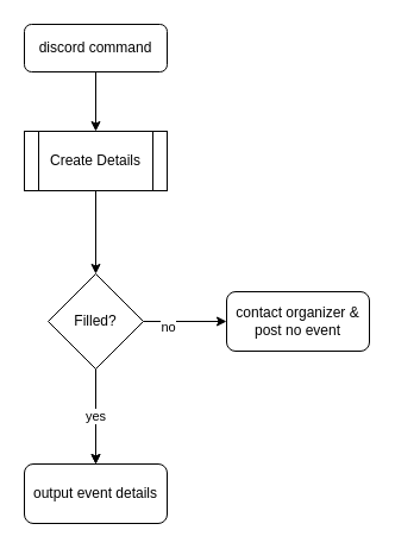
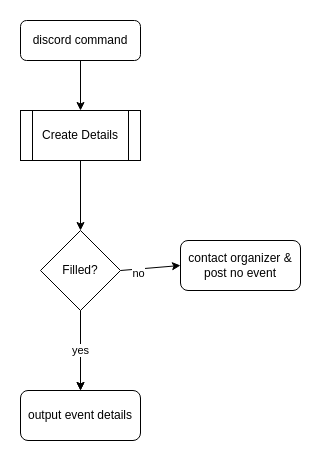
  <mxCell id="0" />
  <mxCell id="1" parent="0" />
  <mxCell id="2" style="edgeStyle=orthogonalEdgeStyle;rounded=0;orthogonalLoop=1;jettySize=auto;html=1;exitX=0.5;exitY=1;exitDx=0;exitDy=0;entryX=0.5;entryY=0;entryDx=0;entryDy=0;" edge="1" parent="1" source="3" target="5"><mxGeometry relative="1" as="geometry" /></mxCell>
  <mxCell id="3" value="discord command" style="rounded=1;whiteSpace=wrap;html=1;fontSize=12;glass=0;strokeWidth=1;shadow=0;" parent="1" vertex="1"><mxGeometry x="20" y="20" width="120" height="40" as="geometry" /></mxCell>
  <mxCell id="4" value="output event details" style="rounded=1;whiteSpace=wrap;html=1;fontSize=12;glass=0;strokeWidth=1;shadow=0;" parent="1" vertex="1"><mxGeometry x="20" y="390" width="120" height="50" as="geometry" /></mxCell>
  <mxCell id="5" value="Create Details" style="shape=process;whiteSpace=wrap;html=1;backgroundOutline=1;" vertex="1" parent="1"><mxGeometry x="20" y="110" width="120" height="50" as="geometry" /></mxCell>
  <mxCell id="6" value="" style="endArrow=classic;html=1;exitX=0.5;exitY=1;exitDx=0;exitDy=0;entryX=0.5;entryY=0;entryDx=0;entryDy=0;" edge="1" parent="1" source="5" target="12"><mxGeometry width="50" height="50" relative="1" as="geometry"><mxPoint x="250" y="360" as="sourcePoint" /><mxPoint x="300" y="310" as="targetPoint" /></mxGeometry></mxCell>
  <mxCell id="7" style="edgeStyle=orthogonalEdgeStyle;rounded=0;orthogonalLoop=1;jettySize=auto;html=1;exitX=0.5;exitY=1;exitDx=0;exitDy=0;" edge="1" parent="1" source="5" target="5"><mxGeometry relative="1" as="geometry" /></mxCell>
  <mxCell id="8" style="edgeStyle=none;rounded=0;orthogonalLoop=1;jettySize=auto;html=1;exitX=0.5;exitY=1;exitDx=0;exitDy=0;entryX=0.5;entryY=0;entryDx=0;entryDy=0;" edge="1" parent="1" source="12" target="4"><mxGeometry relative="1" as="geometry" /></mxCell>
  <mxCell id="9" style="edgeStyle=none;rounded=0;orthogonalLoop=1;jettySize=auto;html=1;exitX=1;exitY=0.5;exitDx=0;exitDy=0;entryX=0;entryY=0.5;entryDx=0;entryDy=0;" edge="1" parent="1" source="12" target="13"><mxGeometry relative="1" as="geometry" /></mxCell>
  <mxCell id="10" value="no" style="edgeLabel;html=1;align=center;verticalAlign=middle;resizable=0;points=[];" vertex="1" connectable="0" parent="9"><mxGeometry x="-0.44" y="-4" relative="1" as="geometry"><mxPoint as="offset" /></mxGeometry></mxCell>
  <mxCell id="11" value="yes" style="edgeStyle=none;rounded=0;orthogonalLoop=1;jettySize=auto;html=1;" edge="1" parent="1" source="12" target="4"><mxGeometry relative="1" as="geometry" /></mxCell>
  <mxCell id="12" value="Filled?" style="rhombus;whiteSpace=wrap;html=1;" vertex="1" parent="1"><mxGeometry x="40" y="230" width="80" height="80" as="geometry" /></mxCell>
- <mxCell id="13" value="contact organizer &amp;amp; post no event" style="rounded=1;whiteSpace=wrap;html=1;fontSize=12;glass=0;strokeWidth=1;shadow=0;" vertex="1" parent="1"><mxGeometry x="190" y="245" width="120" height="50" as="geometry" /></mxCell>
+ <mxCell id="13" value="contact organizer &amp;amp; post no event" style="rounded=1;whiteSpace=wrap;html=1;fontSize=12;glass=0;strokeWidth=1;shadow=0;" vertex="1" parent="1"><mxGeometry x="180" y="240" width="120" height="50" as="geometry" /></mxCell>
